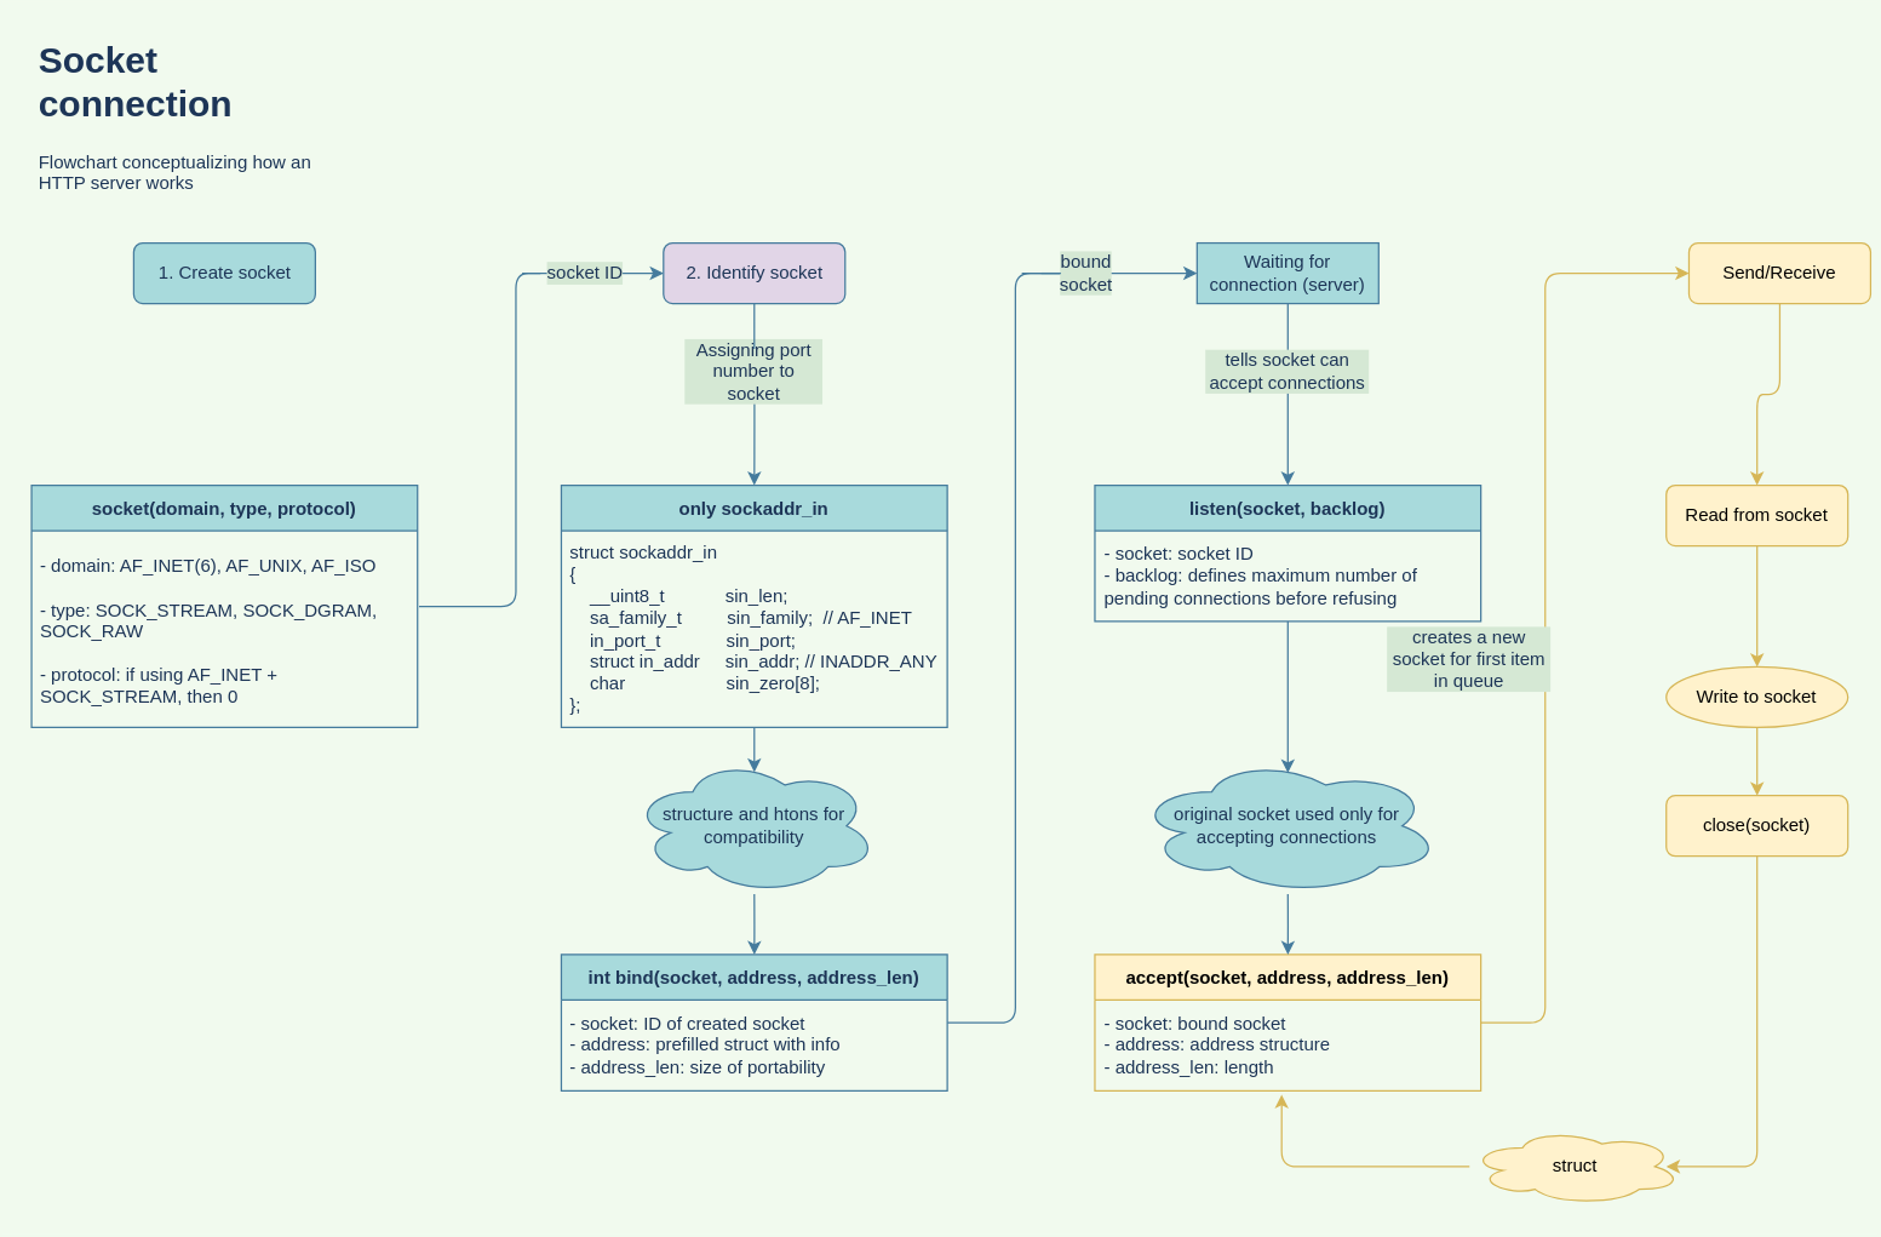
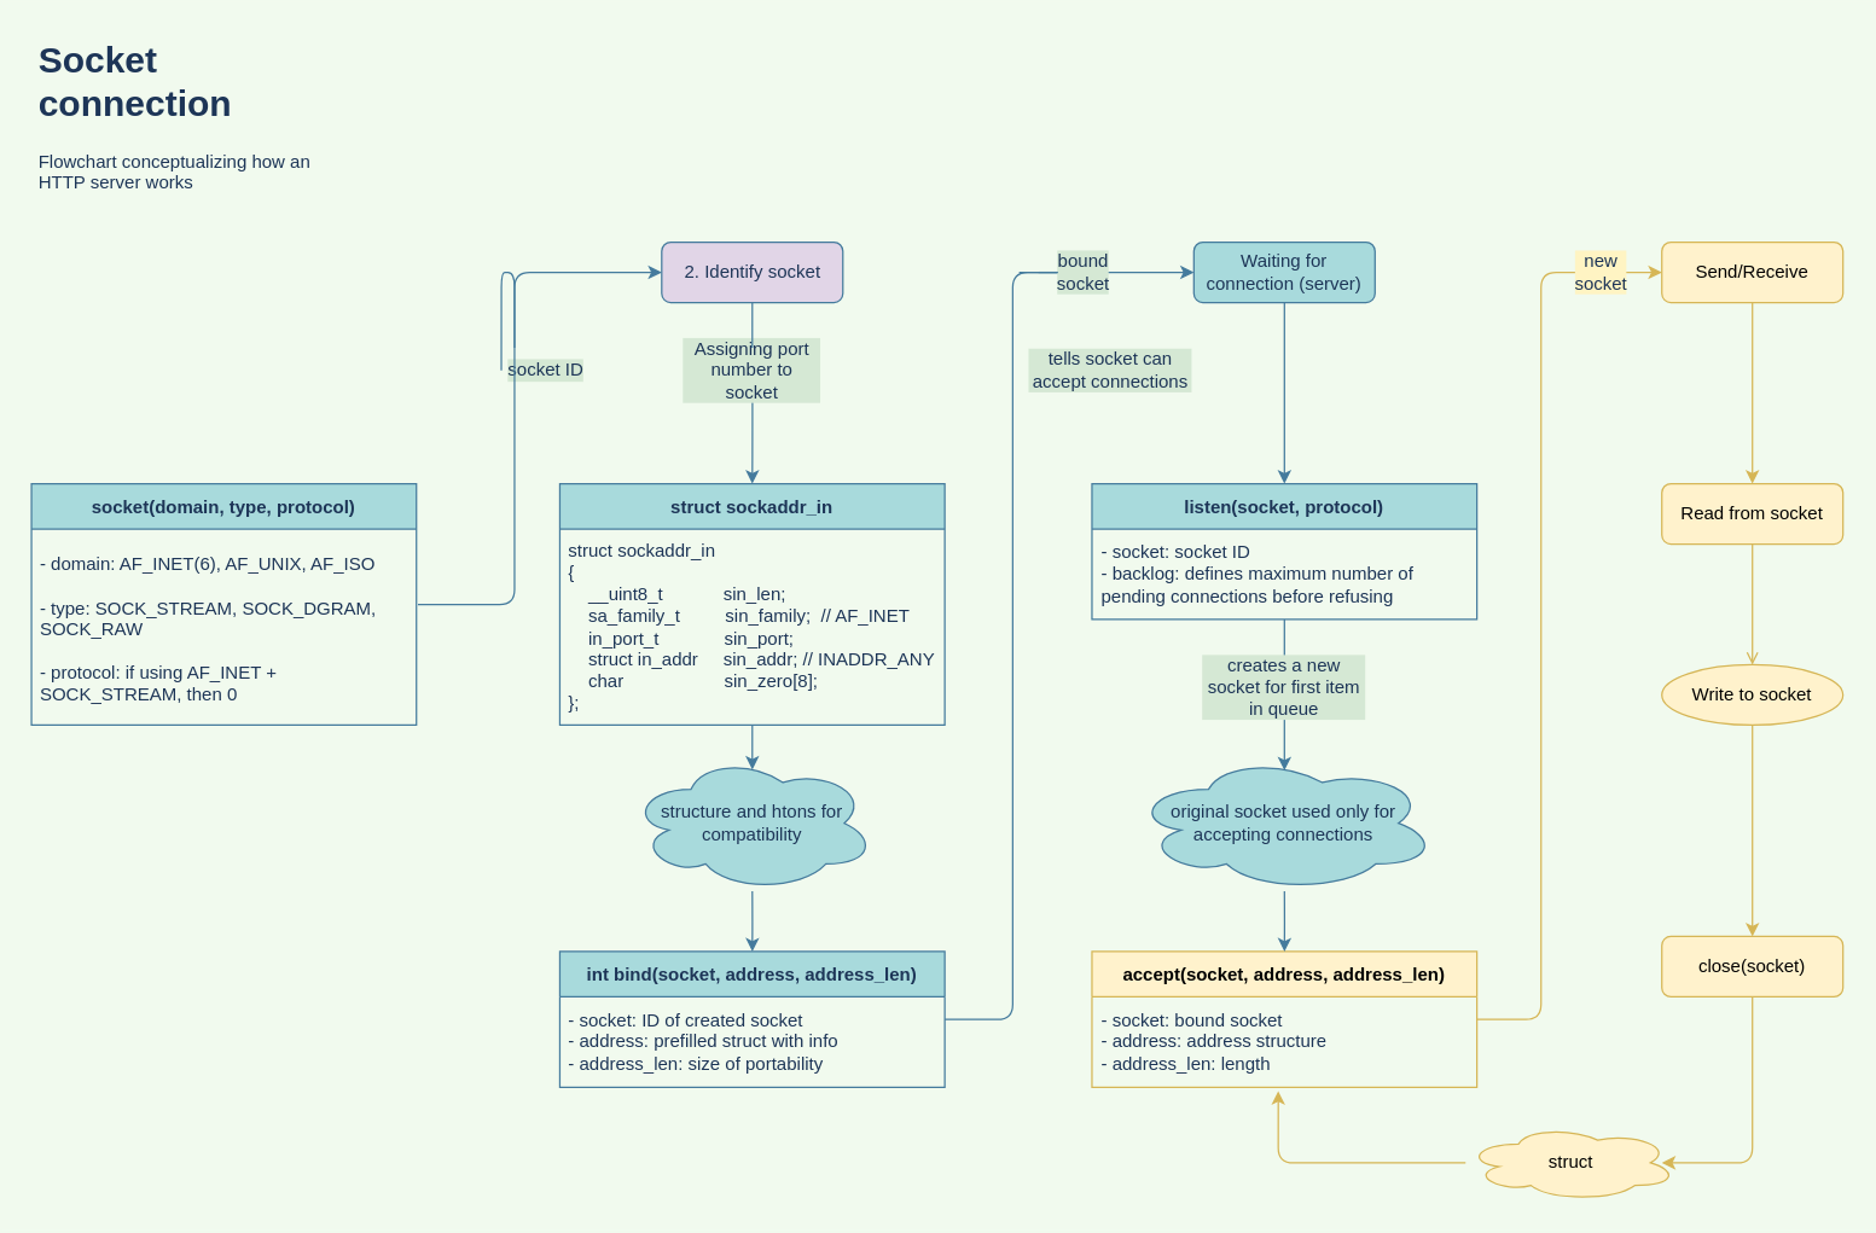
  <mxCell id="0" />
  <mxCell id="1" parent="0" />
  <mxCell id="2" value="&lt;h1&gt;Socket connection&lt;/h1&gt;&lt;p&gt;Flowchart conceptualizing how an HTTP server works&lt;/p&gt;" style="text;html=1;strokeColor=none;fillColor=none;spacing=5;spacingTop=-20;whiteSpace=wrap;overflow=hidden;rounded=0;sketch=0;fontColor=#1D3557;" vertex="1" parent="1"><mxGeometry x="20" y="20" width="190" height="120" as="geometry" /></mxCell>
- <mxCell id="3" value="1. Create socket" style="rounded=1;whiteSpace=wrap;html=1;fontSize=12;glass=0;strokeWidth=1;shadow=0;fillColor=#A8DADC;strokeColor=#457B9D;fontColor=#1D3557;" vertex="1" parent="1"><mxGeometry x="87.5" width="120" height="40" as="geometry" y="160" /></mxCell>
  <mxCell id="4" style="edgeStyle=orthogonalEdgeStyle;curved=0;rounded=1;sketch=0;orthogonalLoop=1;jettySize=auto;html=1;entryX=0.5;entryY=0;entryDx=0;entryDy=0;fontColor=#1D3557;strokeColor=#457B9D;fillColor=#A8DADC;startArrow=none;" edge="1" parent="1" source="21" target="16"><mxGeometry relative="1" as="geometry" /></mxCell>
  <mxCell id="5" value="2. Identify socket" style="rounded=1;whiteSpace=wrap;html=1;fontSize=12;glass=0;strokeWidth=1;shadow=0;fillColor=#e1d5e7;strokeColor=#457B9D;fontColor=#1D3557;" vertex="1" parent="1"><mxGeometry x="437.5" width="120" height="40" as="geometry" y="160" /></mxCell>
  <mxCell id="6" style="edgeStyle=orthogonalEdgeStyle;curved=0;rounded=1;sketch=0;orthogonalLoop=1;jettySize=auto;html=1;entryX=0.5;entryY=0;entryDx=0;entryDy=0;fontColor=#1D3557;strokeColor=#457B9D;fillColor=#A8DADC;" edge="1" parent="1" source="7" target="29"><mxGeometry relative="1" as="geometry" /></mxCell>
- <mxCell id="7" value="Waiting for connection (server)" style="whiteSpace=wrap;html=1;fontSize=12;glass=0;strokeWidth=1;shadow=0;fillColor=#A8DADC;strokeColor=#457B9D;fontColor=#1D3557;rounded=0;" vertex="1" parent="1"><mxGeometry x="790" width="120" height="40" as="geometry" y="160" /></mxCell>
+ <mxCell id="7" value="Waiting for connection (server)" style="rounded=1;whiteSpace=wrap;html=1;fontSize=12;glass=0;strokeWidth=1;shadow=0;fillColor=#A8DADC;strokeColor=#457B9D;fontColor=#1D3557;" vertex="1" parent="1"><mxGeometry x="790" width="120" height="40" as="geometry" y="160" /></mxCell>
  <mxCell id="8" style="edgeStyle=orthogonalEdgeStyle;curved=0;rounded=1;sketch=0;orthogonalLoop=1;jettySize=auto;html=1;entryX=0.5;entryY=0;entryDx=0;entryDy=0;fontColor=#1D3557;strokeColor=#d6b656;fillColor=#fff2cc;" edge="1" parent="1" source="9" target="42"><mxGeometry relative="1" as="geometry" /></mxCell>
- <mxCell id="9" value="Send/Receive" style="rounded=1;whiteSpace=wrap;html=1;fontSize=12;glass=0;strokeWidth=1;shadow=0;fillColor=#fff2cc;strokeColor=#d6b656;" vertex="1" parent="1"><mxGeometry x="1115" y="160" width="120" height="40" as="geometry" /></mxCell>
+ <mxCell id="9" value="Send/Receive" style="rounded=1;whiteSpace=wrap;html=1;fontSize=12;glass=0;strokeWidth=1;shadow=0;fillColor=#fff2cc;strokeColor=#d6b656;" vertex="1" parent="1"><mxGeometry x="1100" width="120" height="40" as="geometry" y="160" /></mxCell>
  <mxCell id="10" style="edgeStyle=orthogonalEdgeStyle;curved=0;rounded=1;sketch=0;orthogonalLoop=1;jettySize=auto;html=1;entryX=0.929;entryY=0.5;entryDx=0;entryDy=0;entryPerimeter=0;fontColor=#000000;strokeColor=#d6b656;fillColor=#fff2cc;" edge="1" parent="1" source="11" target="46"><mxGeometry relative="1" as="geometry"><Array as="points"><mxPoint x="1160" y="770" /></Array></mxGeometry></mxCell>
- <mxCell id="11" value="close(socket)" style="rounded=1;whiteSpace=wrap;html=1;fontSize=12;glass=0;strokeWidth=1;shadow=0;fillColor=#fff2cc;strokeColor=#d6b656;" vertex="1" parent="1"><mxGeometry x="1100" y="525" width="120" height="40" as="geometry" /></mxCell>
+ <mxCell id="11" value="close(socket)" style="rounded=1;whiteSpace=wrap;html=1;fontSize=12;glass=0;strokeWidth=1;shadow=0;fillColor=#fff2cc;strokeColor=#d6b656;" vertex="1" parent="1"><mxGeometry x="1100" y="620" width="120" height="40" as="geometry" /></mxCell>
  <mxCell id="12" style="edgeStyle=orthogonalEdgeStyle;curved=0;rounded=1;sketch=0;orthogonalLoop=1;jettySize=auto;html=1;entryX=0;entryY=0.5;entryDx=0;entryDy=0;fontColor=#1D3557;strokeColor=#457B9D;fillColor=#A8DADC;startArrow=none;" edge="1" parent="1" source="38" target="5"><mxGeometry relative="1" as="geometry"><mxPoint x="330" y="400" as="sourcePoint" /><Array as="points"><mxPoint x="340" y="180" /></Array></mxGeometry></mxCell>
  <mxCell id="13" value="socket(domain, type, protocol)" style="swimlane;fontStyle=1;childLayout=stackLayout;horizontal=1;startSize=30;horizontalStack=0;resizeParent=1;resizeParentMax=0;resizeLast=0;collapsible=1;marginBottom=0;rounded=0;sketch=0;fontColor=#1D3557;strokeColor=#457B9D;fillColor=#A8DADC;" vertex="1" parent="1"><mxGeometry x="20" y="320" width="255" height="160" as="geometry" /></mxCell>
  <mxCell id="14" value="&#10;- domain: AF_INET(6), AF_UNIX, AF_ISO&#10;&#10;- type: SOCK_STREAM, SOCK_DGRAM, SOCK_RAW&#10;&#10;- protocol: if using AF_INET + SOCK_STREAM, then 0&#10;" style="text;strokeColor=none;fillColor=none;align=left;verticalAlign=middle;spacingLeft=4;spacingRight=4;overflow=hidden;points=[[0,0.5],[1,0.5]];portConstraint=eastwest;rotatable=0;rounded=0;sketch=0;fontColor=#1D3557;fontStyle=0;whiteSpace=wrap;" vertex="1" parent="13"><mxGeometry y="30" width="255" height="130" as="geometry" /></mxCell>
  <mxCell id="15" style="edgeStyle=orthogonalEdgeStyle;curved=0;rounded=1;sketch=0;orthogonalLoop=1;jettySize=auto;html=1;entryX=0.5;entryY=0.106;entryDx=0;entryDy=0;entryPerimeter=0;fontColor=#1D3557;strokeColor=#457B9D;fillColor=#A8DADC;" edge="1" parent="1" source="16" target="24"><mxGeometry relative="1" as="geometry" /></mxCell>
- <mxCell id="16" value="only sockaddr_in" style="swimlane;fontStyle=1;childLayout=stackLayout;horizontal=1;startSize=30;horizontalStack=0;resizeParent=1;resizeParentMax=0;resizeLast=0;collapsible=1;marginBottom=0;rounded=0;sketch=0;fontColor=#1D3557;strokeColor=#457B9D;fillColor=#A8DADC;" vertex="1" parent="1"><mxGeometry x="370" y="320" width="255" height="160" as="geometry" /></mxCell>
+ <mxCell id="16" value="struct sockaddr_in" style="swimlane;fontStyle=1;childLayout=stackLayout;horizontal=1;startSize=30;horizontalStack=0;resizeParent=1;resizeParentMax=0;resizeLast=0;collapsible=1;marginBottom=0;rounded=0;sketch=0;fontColor=#1D3557;strokeColor=#457B9D;fillColor=#A8DADC;" vertex="1" parent="1"><mxGeometry x="370" y="320" width="255" height="160" as="geometry" /></mxCell>
  <mxCell id="17" value="struct sockaddr_in &#10;{ &#10;    __uint8_t            sin_len; &#10;    sa_family_t         sin_family;  // AF_INET&#10;    in_port_t             sin_port; &#10;    struct in_addr     sin_addr; // INADDR_ANY&#10;    char                    sin_zero[8]; &#10;};" style="text;strokeColor=none;fillColor=none;align=left;verticalAlign=middle;spacingLeft=4;spacingRight=4;overflow=hidden;points=[[0,0.5],[1,0.5]];portConstraint=eastwest;rotatable=0;rounded=0;sketch=0;fontColor=#1D3557;fontStyle=0;whiteSpace=wrap;" vertex="1" parent="16"><mxGeometry y="30" width="255" height="130" as="geometry" /></mxCell>
  <mxCell id="18" style="edgeStyle=orthogonalEdgeStyle;curved=0;rounded=1;sketch=0;orthogonalLoop=1;jettySize=auto;html=1;entryX=0;entryY=0.5;entryDx=0;entryDy=0;fontColor=#1D3557;strokeColor=#457B9D;fillColor=#A8DADC;startArrow=none;" edge="1" parent="1" source="26" target="7"><mxGeometry relative="1" as="geometry"><mxPoint x="700" y="180" as="sourcePoint" /><Array as="points"><mxPoint x="670" y="180" /></Array></mxGeometry></mxCell>
  <mxCell id="19" value="int bind(socket, address, address_len)" style="swimlane;fontStyle=1;childLayout=stackLayout;horizontal=1;startSize=30;horizontalStack=0;resizeParent=1;resizeParentMax=0;resizeLast=0;collapsible=1;marginBottom=0;rounded=0;sketch=0;fontColor=#1D3557;strokeColor=#457B9D;fillColor=#A8DADC;" vertex="1" parent="1"><mxGeometry x="370" y="630" width="255" height="90" as="geometry" /></mxCell>
  <mxCell id="20" value="- socket: ID of created socket&#10;- address: prefilled struct with info&#10;- address_len: size of portability" style="text;strokeColor=none;fillColor=none;align=left;verticalAlign=middle;spacingLeft=4;spacingRight=4;overflow=hidden;points=[[0,0.5],[1,0.5]];portConstraint=eastwest;rotatable=0;rounded=0;sketch=0;fontColor=#1D3557;fontStyle=0;whiteSpace=wrap;" vertex="1" parent="19"><mxGeometry y="30" width="255" height="60" as="geometry" /></mxCell>
  <mxCell id="21" value="Assigning port number to socket" style="text;html=1;strokeColor=none;fillColor=none;align=center;verticalAlign=middle;whiteSpace=wrap;rounded=0;sketch=0;fontColor=#1D3557;labelBackgroundColor=#D5E8D4;" vertex="1" parent="1"><mxGeometry x="451.25" y="230" width="92.5" height="30" as="geometry" /></mxCell>
  <mxCell id="22" value="" style="edgeStyle=orthogonalEdgeStyle;curved=0;rounded=1;sketch=0;orthogonalLoop=1;jettySize=auto;html=1;entryX=0.5;entryY=0;entryDx=0;entryDy=0;fontColor=#1D3557;strokeColor=#457B9D;fillColor=#A8DADC;endArrow=none;" edge="1" parent="1" source="5" target="21"><mxGeometry relative="1" as="geometry"><mxPoint x="497.5" y="200" as="sourcePoint" /><mxPoint x="497.5" y="320" as="targetPoint" /></mxGeometry></mxCell>
  <mxCell id="23" style="edgeStyle=orthogonalEdgeStyle;curved=0;rounded=1;sketch=0;orthogonalLoop=1;jettySize=auto;html=1;entryX=0.5;entryY=0;entryDx=0;entryDy=0;fontColor=#1D3557;strokeColor=#457B9D;fillColor=#A8DADC;" edge="1" parent="1" source="24" target="19"><mxGeometry relative="1" as="geometry" /></mxCell>
  <mxCell id="24" value="structure and htons for compatibility" style="ellipse;shape=cloud;whiteSpace=wrap;html=1;rounded=0;sketch=0;fontColor=#1D3557;strokeColor=#457B9D;fillColor=#A8DADC;" vertex="1" parent="1"><mxGeometry x="416.25" y="500" width="162.5" height="90" as="geometry" /></mxCell>
  <mxCell id="25" value="" style="edgeStyle=orthogonalEdgeStyle;curved=0;rounded=1;sketch=0;orthogonalLoop=1;jettySize=auto;html=1;entryX=0;entryY=0.5;entryDx=0;entryDy=0;fontColor=#1D3557;strokeColor=#457B9D;fillColor=#A8DADC;endArrow=none;" edge="1" parent="1" source="19"><mxGeometry relative="1" as="geometry"><mxPoint x="625" y="675" as="sourcePoint" /><mxPoint x="700" y="180" as="targetPoint" /><Array as="points"><mxPoint x="670" y="675" /></Array></mxGeometry></mxCell>
  <mxCell id="26" value="bound&lt;br&gt;socket" style="text;html=1;strokeColor=none;fillColor=none;align=center;verticalAlign=middle;whiteSpace=wrap;rounded=0;sketch=0;fontColor=#1D3557;labelBackgroundColor=#D5E8D4;" vertex="1" parent="1"><mxGeometry x="687" y="165" width="60" height="30" as="geometry" /></mxCell>
  <mxCell id="27" value="" style="edgeStyle=orthogonalEdgeStyle;curved=0;rounded=1;sketch=0;orthogonalLoop=1;jettySize=auto;html=1;entryX=0;entryY=0.5;entryDx=0;entryDy=0;fontColor=#1D3557;strokeColor=#457B9D;fillColor=#A8DADC;startArrow=none;endArrow=none;" edge="1" parent="1" target="26"><mxGeometry relative="1" as="geometry"><mxPoint x="700" y="180" as="sourcePoint" /><mxPoint x="780" y="180" as="targetPoint" /><Array as="points" /></mxGeometry></mxCell>
  <mxCell id="28" style="edgeStyle=orthogonalEdgeStyle;curved=0;rounded=1;sketch=0;orthogonalLoop=1;jettySize=auto;html=1;entryX=0.5;entryY=0.111;entryDx=0;entryDy=0;entryPerimeter=0;fontColor=#1D3557;strokeColor=#457B9D;fillColor=#A8DADC;" edge="1" parent="1" source="29" target="37"><mxGeometry relative="1" as="geometry" /></mxCell>
- <mxCell id="29" value="listen(socket, backlog)" style="swimlane;fontStyle=1;childLayout=stackLayout;horizontal=1;startSize=30;horizontalStack=0;resizeParent=1;resizeParentMax=0;resizeLast=0;collapsible=1;marginBottom=0;rounded=0;sketch=0;fontColor=#1D3557;strokeColor=#457B9D;fillColor=#A8DADC;" vertex="1" parent="1"><mxGeometry x="722.5" y="320" width="255" height="90" as="geometry" /></mxCell>
+ <mxCell id="29" value="listen(socket, protocol)" style="swimlane;fontStyle=1;childLayout=stackLayout;horizontal=1;startSize=30;horizontalStack=0;resizeParent=1;resizeParentMax=0;resizeLast=0;collapsible=1;marginBottom=0;rounded=0;sketch=0;fontColor=#1D3557;strokeColor=#457B9D;fillColor=#A8DADC;" vertex="1" parent="1"><mxGeometry x="722.5" y="320" width="255" height="90" as="geometry" /></mxCell>
  <mxCell id="30" value="- socket: socket ID&#10;- backlog: defines maximum number of pending connections before refusing" style="text;strokeColor=none;fillColor=none;align=left;verticalAlign=middle;spacingLeft=4;spacingRight=4;overflow=hidden;points=[[0,0.5],[1,0.5]];portConstraint=eastwest;rotatable=0;rounded=0;sketch=0;fontColor=#1D3557;fontStyle=0;whiteSpace=wrap;" vertex="1" parent="29"><mxGeometry y="30" width="255" height="60" as="geometry" /></mxCell>
- <mxCell id="31" value="tells socket can accept connections" style="text;html=1;strokeColor=none;fillColor=none;align=center;verticalAlign=middle;whiteSpace=wrap;rounded=0;labelBackgroundColor=#D5E8D4;sketch=0;fontColor=#1D3557;" vertex="1" parent="1"><mxGeometry x="795" y="230" width="110" height="30" as="geometry" /></mxCell>
+ <mxCell id="31" value="tells socket can accept connections" style="text;html=1;strokeColor=none;fillColor=none;align=center;verticalAlign=middle;whiteSpace=wrap;rounded=0;labelBackgroundColor=#D5E8D4;sketch=0;fontColor=#1D3557;" vertex="1" parent="1"><mxGeometry x="680" y="230" width="110" height="30" as="geometry" /></mxCell>
  <mxCell id="32" style="edgeStyle=orthogonalEdgeStyle;curved=0;rounded=1;sketch=0;orthogonalLoop=1;jettySize=auto;html=1;entryX=0;entryY=0.5;entryDx=0;entryDy=0;fontColor=#FFF4C3;strokeColor=#d6b656;fillColor=#fff2cc;" edge="1" parent="1" source="33" target="9"><mxGeometry relative="1" as="geometry"><Array as="points"><mxPoint x="1020" y="675" /><mxPoint x="1020" y="180" /></Array></mxGeometry></mxCell>
  <mxCell id="33" value="accept(socket, address, address_len)" style="swimlane;fontStyle=1;childLayout=stackLayout;horizontal=1;startSize=30;horizontalStack=0;resizeParent=1;resizeParentMax=0;resizeLast=0;collapsible=1;marginBottom=0;rounded=0;sketch=0;strokeColor=#d6b656;fillColor=#fff2cc;" vertex="1" parent="1"><mxGeometry x="722.5" y="630" width="255" height="90" as="geometry" /></mxCell>
  <mxCell id="34" value="- socket: bound socket&#10;- address: address structure&#10;- address_len: length" style="text;strokeColor=none;fillColor=none;align=left;verticalAlign=middle;spacingLeft=4;spacingRight=4;overflow=hidden;points=[[0,0.5],[1,0.5]];portConstraint=eastwest;rotatable=0;rounded=0;sketch=0;fontColor=#1D3557;fontStyle=0;whiteSpace=wrap;" vertex="1" parent="33"><mxGeometry y="30" width="255" height="60" as="geometry" /></mxCell>
- <mxCell id="35" value="creates a new socket for first item in queue" style="text;html=1;strokeColor=none;fillColor=none;align=center;verticalAlign=middle;whiteSpace=wrap;rounded=0;labelBackgroundColor=#D5E8D4;sketch=0;fontColor=#1D3557;" vertex="1" parent="1"><mxGeometry x="915" y="420" width="110" height="30" as="geometry" /></mxCell>
+ <mxCell id="35" value="creates a new socket for first item in queue" style="text;html=1;strokeColor=none;fillColor=none;align=center;verticalAlign=middle;whiteSpace=wrap;rounded=0;labelBackgroundColor=#D5E8D4;sketch=0;fontColor=#1D3557;" vertex="1" parent="1"><mxGeometry x="795" y="440" width="110" height="30" as="geometry" /></mxCell>
  <mxCell id="36" style="edgeStyle=orthogonalEdgeStyle;curved=0;rounded=1;sketch=0;orthogonalLoop=1;jettySize=auto;html=1;fontColor=#1D3557;strokeColor=#457B9D;fillColor=#A8DADC;" edge="1" parent="1" source="37" target="33"><mxGeometry relative="1" as="geometry" /></mxCell>
  <mxCell id="37" value="original socket used only for accepting connections" style="ellipse;shape=cloud;whiteSpace=wrap;html=1;rounded=0;sketch=0;fontColor=#1D3557;strokeColor=#457B9D;fillColor=#A8DADC;" vertex="1" parent="1"><mxGeometry x="749.38" y="500" width="201.25" height="90" as="geometry" /></mxCell>
- <mxCell id="38" value="socket ID" style="text;html=1;strokeColor=none;fillColor=none;align=center;verticalAlign=middle;whiteSpace=wrap;rounded=0;sketch=0;fontColor=#1D3557;labelBackgroundColor=#D5E8D4;" vertex="1" parent="1"><mxGeometry x="356.25" y="165" width="60" height="30" as="geometry" /></mxCell>
+ <mxCell id="38" value="socket ID" style="text;html=1;strokeColor=none;fillColor=none;align=center;verticalAlign=middle;whiteSpace=wrap;rounded=0;sketch=0;fontColor=#1D3557;labelBackgroundColor=#D5E8D4;" vertex="1" parent="1"><mxGeometry x="331.25" y="230" width="60" height="30" as="geometry" /></mxCell>
  <mxCell id="39" value="" style="edgeStyle=orthogonalEdgeStyle;curved=0;rounded=1;sketch=0;orthogonalLoop=1;jettySize=auto;html=1;entryX=0;entryY=0.5;entryDx=0;entryDy=0;fontColor=#1D3557;strokeColor=#457B9D;fillColor=#A8DADC;startArrow=none;endArrow=none;exitX=1.004;exitY=0.385;exitDx=0;exitDy=0;exitPerimeter=0;" edge="1" parent="1" source="14" target="38"><mxGeometry relative="1" as="geometry"><mxPoint x="330" y="400" as="sourcePoint" /><mxPoint x="437.5" y="180" as="targetPoint" /><Array as="points"><mxPoint x="340" y="400" /><mxPoint x="340" y="180" /></Array></mxGeometry></mxCell>
- <mxCell id="41" style="edgeStyle=orthogonalEdgeStyle;curved=0;rounded=1;sketch=0;orthogonalLoop=1;jettySize=auto;html=1;entryX=0.5;entryY=0;entryDx=0;entryDy=0;fontColor=#1D3557;strokeColor=#d6b656;fillColor=#fff2cc;" edge="1" parent="1" source="42" target="44"><mxGeometry relative="1" as="geometry" /></mxCell>
+ <mxCell id="40" value="new&lt;br&gt;socket" style="text;html=1;strokeColor=none;fillColor=none;align=center;verticalAlign=middle;whiteSpace=wrap;rounded=0;sketch=0;fontColor=#1D3557;labelBackgroundColor=#FFF4C3;" vertex="1" parent="1"><mxGeometry x="1030" y="165" width="60" height="30" as="geometry" /></mxCell>
+ <mxCell id="41" style="edgeStyle=orthogonalEdgeStyle;curved=0;rounded=1;sketch=0;orthogonalLoop=1;jettySize=auto;html=1;entryX=0.5;entryY=0;entryDx=0;entryDy=0;fontColor=#1D3557;strokeColor=#d6b656;fillColor=#fff2cc;endArrow=open;" edge="1" parent="1" source="42" target="44"><mxGeometry relative="1" as="geometry" /></mxCell>
  <mxCell id="42" value="Read from socket" style="rounded=1;whiteSpace=wrap;html=1;fontSize=12;glass=0;strokeWidth=1;shadow=0;fillColor=#fff2cc;strokeColor=#d6b656;" vertex="1" parent="1"><mxGeometry x="1100" y="320" width="120" height="40" as="geometry" /></mxCell>
  <mxCell id="43" style="edgeStyle=orthogonalEdgeStyle;curved=0;rounded=1;sketch=0;orthogonalLoop=1;jettySize=auto;html=1;entryX=0.5;entryY=0;entryDx=0;entryDy=0;fontColor=#1D3557;strokeColor=#d6b656;fillColor=#fff2cc;" edge="1" parent="1" source="44" target="11"><mxGeometry relative="1" as="geometry" /></mxCell>
  <mxCell id="44" value="Write to socket" style="ellipse;whiteSpace=wrap;html=1;fontSize=12;glass=0;strokeWidth=1;shadow=0;fillColor=#fff2cc;strokeColor=#d6b656;" vertex="1" parent="1"><mxGeometry x="1100" y="440" width="120" height="40" as="geometry" /></mxCell>
  <mxCell id="45" style="edgeStyle=orthogonalEdgeStyle;curved=0;rounded=1;sketch=0;orthogonalLoop=1;jettySize=auto;html=1;entryX=0.484;entryY=1.042;entryDx=0;entryDy=0;entryPerimeter=0;fontColor=#000000;strokeColor=#d6b656;fillColor=#fff2cc;" edge="1" parent="1" source="46" target="34"><mxGeometry relative="1" as="geometry"><Array as="points"><mxPoint x="846" y="770" /></Array></mxGeometry></mxCell>
  <mxCell id="46" value="struct" style="ellipse;shape=cloud;whiteSpace=wrap;html=1;rounded=0;sketch=0;strokeColor=#d6b656;fillColor=#fff2cc;" vertex="1" parent="1"><mxGeometry x="970" y="745" width="140" height="50" as="geometry" /></mxCell>
